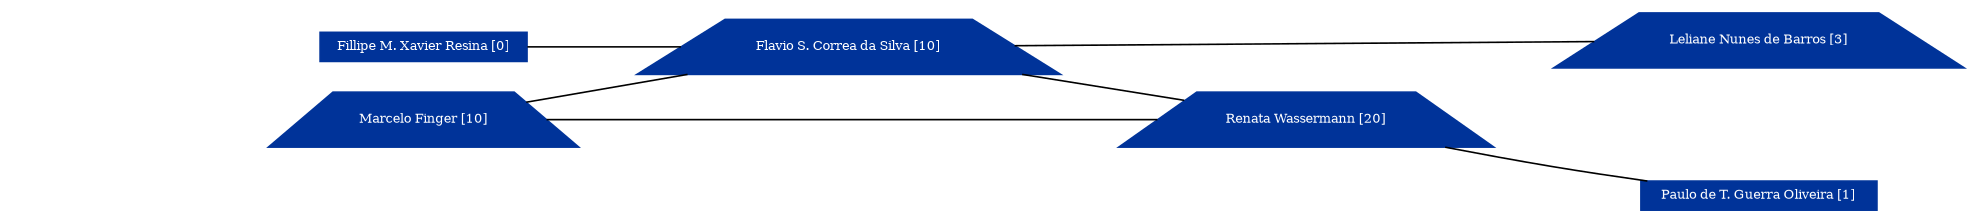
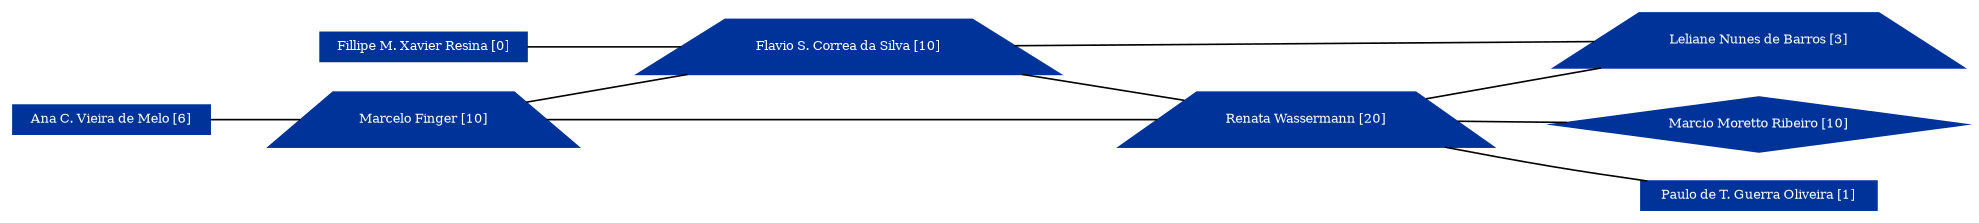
  strict graph {
    rankdir=LR
    node [color="#003399" fontcolor="#FFFFFF" fontsize=8 shape=trapezium style=filled]
+   n1 [height=0.25 label="Ana C. Vieira de Melo [6]" shape=box width=1.6944]
    n2 [height=0.25 label="Marcelo Finger [10]" width=1.3611]
    n3 [height=0.25 label="Flavio S. Correa da Silva [10]" width=1.9444]
    n4 [height=0.25 label="Leliane Nunes de Barros [3]" width=1.8889]
    n5 [height=0.25 label="Renata Wassermann [20]" width=1.6944]
+   n6 [height=0.25 label="Marcio Moretto Ribeiro [10]" shape=diamond width=1.8056]
    n7 [height=0.25 label="Paulo de T. Guerra Oliveira [1]" shape=box width=2.0278]
    n8 [height=0.25 label="Fillipe M. Xavier Resina [0]" shape=box width=1.7778]
+   n1 -- n2
    n2 -- n3
    n2 -- n5
    n3 -- n4
    n3 -- n5
+   n5 -- n4
+   n5 -- n6
    n5 -- n7
    n8 -- n3
  }
